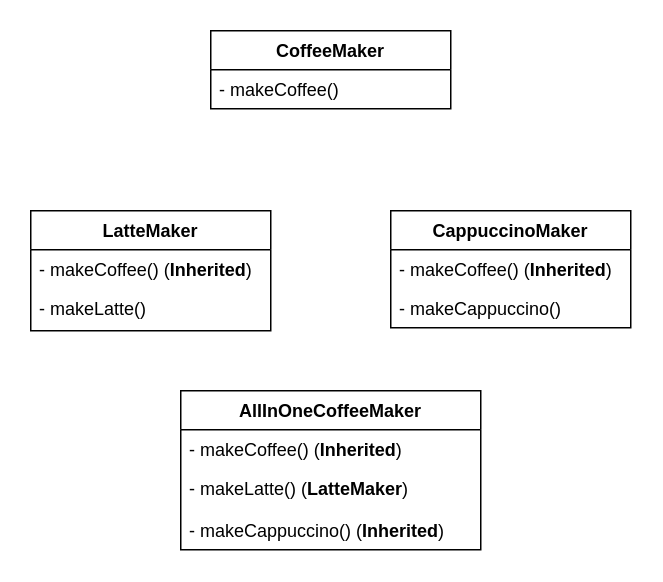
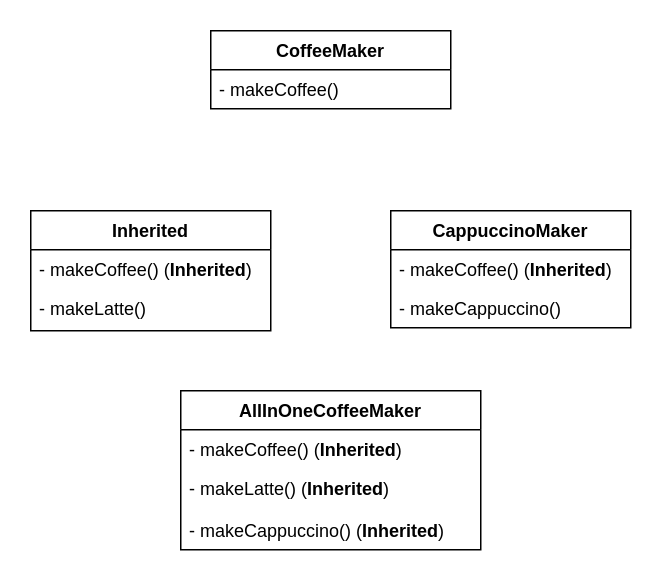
  <mxCell id="0" />
  <mxCell id="1" parent="0" />
  <mxCell id="2" value="CoffeeMaker" style="swimlane;fontStyle=1;align=center;verticalAlign=top;childLayout=stackLayout;horizontal=1;startSize=26;horizontalStack=0;resizeParent=1;resizeParentMax=0;resizeLast=0;collapsible=1;marginBottom=0;whiteSpace=wrap;html=1;" vertex="1" parent="1"><mxGeometry x="140" y="20" width="160" height="52" as="geometry" /></mxCell>
  <mxCell id="3" value="- makeCoffee()" style="text;strokeColor=none;fillColor=none;align=left;verticalAlign=top;spacingLeft=4;spacingRight=4;overflow=hidden;rotatable=0;points=[[0,0.5],[1,0.5]];portConstraint=eastwest;whiteSpace=wrap;html=1;" vertex="1" parent="2"><mxGeometry y="26" width="160" height="26" as="geometry" /></mxCell>
- <mxCell id="4" value="LatteMaker" style="swimlane;fontStyle=1;align=center;verticalAlign=top;childLayout=stackLayout;horizontal=1;startSize=26;horizontalStack=0;resizeParent=1;resizeParentMax=0;resizeLast=0;collapsible=1;marginBottom=0;whiteSpace=wrap;html=1;" vertex="1" parent="1"><mxGeometry x="20" y="140" width="160" height="80" as="geometry" /></mxCell>
+ <mxCell id="4" value="Inherited" style="swimlane;fontStyle=1;align=center;verticalAlign=top;childLayout=stackLayout;horizontal=1;startSize=26;horizontalStack=0;resizeParent=1;resizeParentMax=0;resizeLast=0;collapsible=1;marginBottom=0;whiteSpace=wrap;html=1;" vertex="1" parent="1"><mxGeometry x="20" y="140" width="160" height="80" as="geometry" /></mxCell>
  <mxCell id="5" value="- makeCoffee() (&lt;b&gt;Inherited&lt;/b&gt;)" style="text;strokeColor=none;fillColor=none;align=left;verticalAlign=top;spacingLeft=4;spacingRight=4;overflow=hidden;rotatable=0;points=[[0,0.5],[1,0.5]];portConstraint=eastwest;whiteSpace=wrap;html=1;" vertex="1" parent="4"><mxGeometry y="26" width="160" height="26" as="geometry" /></mxCell>
  <mxCell id="6" value="- makeLatte()" style="text;strokeColor=none;fillColor=none;align=left;verticalAlign=top;spacingLeft=4;spacingRight=4;overflow=hidden;rotatable=0;points=[[0,0.5],[1,0.5]];portConstraint=eastwest;whiteSpace=wrap;html=1;" vertex="1" parent="4"><mxGeometry y="52" width="160" height="28" as="geometry" /></mxCell>
  <mxCell id="7" value="CappuccinoMaker" style="swimlane;fontStyle=1;align=center;verticalAlign=top;childLayout=stackLayout;horizontal=1;startSize=26;horizontalStack=0;resizeParent=1;resizeParentMax=0;resizeLast=0;collapsible=1;marginBottom=0;whiteSpace=wrap;html=1;" vertex="1" parent="1"><mxGeometry x="260" y="140" width="160" height="78" as="geometry" /></mxCell>
  <mxCell id="8" value="- makeCoffee() (&lt;b&gt;Inherited&lt;/b&gt;)" style="text;strokeColor=none;fillColor=none;align=left;verticalAlign=top;spacingLeft=4;spacingRight=4;overflow=hidden;rotatable=0;points=[[0,0.5],[1,0.5]];portConstraint=eastwest;whiteSpace=wrap;html=1;" vertex="1" parent="7"><mxGeometry y="26" width="160" height="26" as="geometry" /></mxCell>
  <mxCell id="9" value="- makeCappuccino()" style="text;strokeColor=none;fillColor=none;align=left;verticalAlign=top;spacingLeft=4;spacingRight=4;overflow=hidden;rotatable=0;points=[[0,0.5],[1,0.5]];portConstraint=eastwest;whiteSpace=wrap;html=1;" vertex="1" parent="7"><mxGeometry y="52" width="160" height="26" as="geometry" /></mxCell>
  <mxCell id="10" value="AllInOneCoffeeMaker" style="swimlane;fontStyle=1;align=center;verticalAlign=top;childLayout=stackLayout;horizontal=1;startSize=26;horizontalStack=0;resizeParent=1;resizeParentMax=0;resizeLast=0;collapsible=1;marginBottom=0;whiteSpace=wrap;html=1;" vertex="1" parent="1"><mxGeometry x="120" y="260" width="200" height="106" as="geometry" /></mxCell>
  <mxCell id="11" value="- makeCoffee() (&lt;b&gt;Inherited&lt;/b&gt;)" style="text;strokeColor=none;fillColor=none;align=left;verticalAlign=top;spacingLeft=4;spacingRight=4;overflow=hidden;rotatable=0;points=[[0,0.5],[1,0.5]];portConstraint=eastwest;whiteSpace=wrap;html=1;" vertex="1" parent="10"><mxGeometry y="26" width="200" height="26" as="geometry" /></mxCell>
- <mxCell id="12" value="- makeLatte() (&lt;b&gt;LatteMaker&lt;/b&gt;)" style="text;strokeColor=none;fillColor=none;align=left;verticalAlign=top;spacingLeft=4;spacingRight=4;overflow=hidden;rotatable=0;points=[[0,0.5],[1,0.5]];portConstraint=eastwest;whiteSpace=wrap;html=1;" vertex="1" parent="10"><mxGeometry y="52" width="200" height="28" as="geometry" /></mxCell>
+ <mxCell id="12" value="- makeLatte() (&lt;b&gt;Inherited&lt;/b&gt;)" style="text;strokeColor=none;fillColor=none;align=left;verticalAlign=top;spacingLeft=4;spacingRight=4;overflow=hidden;rotatable=0;points=[[0,0.5],[1,0.5]];portConstraint=eastwest;whiteSpace=wrap;html=1;" vertex="1" parent="10"><mxGeometry y="52" width="200" height="28" as="geometry" /></mxCell>
  <mxCell id="13" value="- makeCappuccino() (&lt;b&gt;Inherited&lt;/b&gt;)" style="text;strokeColor=none;fillColor=none;align=left;verticalAlign=top;spacingLeft=4;spacingRight=4;overflow=hidden;rotatable=0;points=[[0,0.5],[1,0.5]];portConstraint=eastwest;whiteSpace=wrap;html=1;" vertex="1" parent="10"><mxGeometry y="80" width="200" height="26" as="geometry" /></mxCell>
